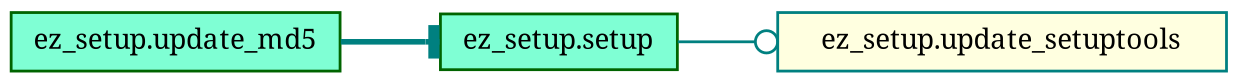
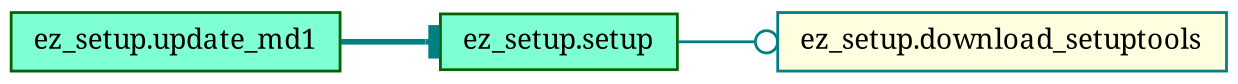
  digraph {
    fontname="Noto Serif"
    rankdir=LR
    node [color=darkgreen fillcolor=aquamarine fontname="Noto Serif" fontsize=10 shape=record style=filled]
    edge [color=teal fontname="Noto Serif" fontsize=10 labelfontname=Helvetica labelfontsize=10]
-   n1 [fontcolor=black height=0.2 label="ez_setup.update_md5" width=0.4]
+   n1 [fontcolor=black height=0.2 label="ez_setup.update_md1" width=0.4]
    n2 [height=0.2 label="ez_setup.setup" width=0.4]
-   n3 [color=teal fillcolor=lightyellow height=0.2 label="ez_setup.update_setuptools" width=0.4]
+   n3 [color=teal fillcolor=lightyellow height=0.2 label="ez_setup.download_setuptools" width=0.4]
    n1 -> n2 [arrowhead=tee style=bold]
    n2 -> n3 [arrowhead=odot style=solid]
  }
